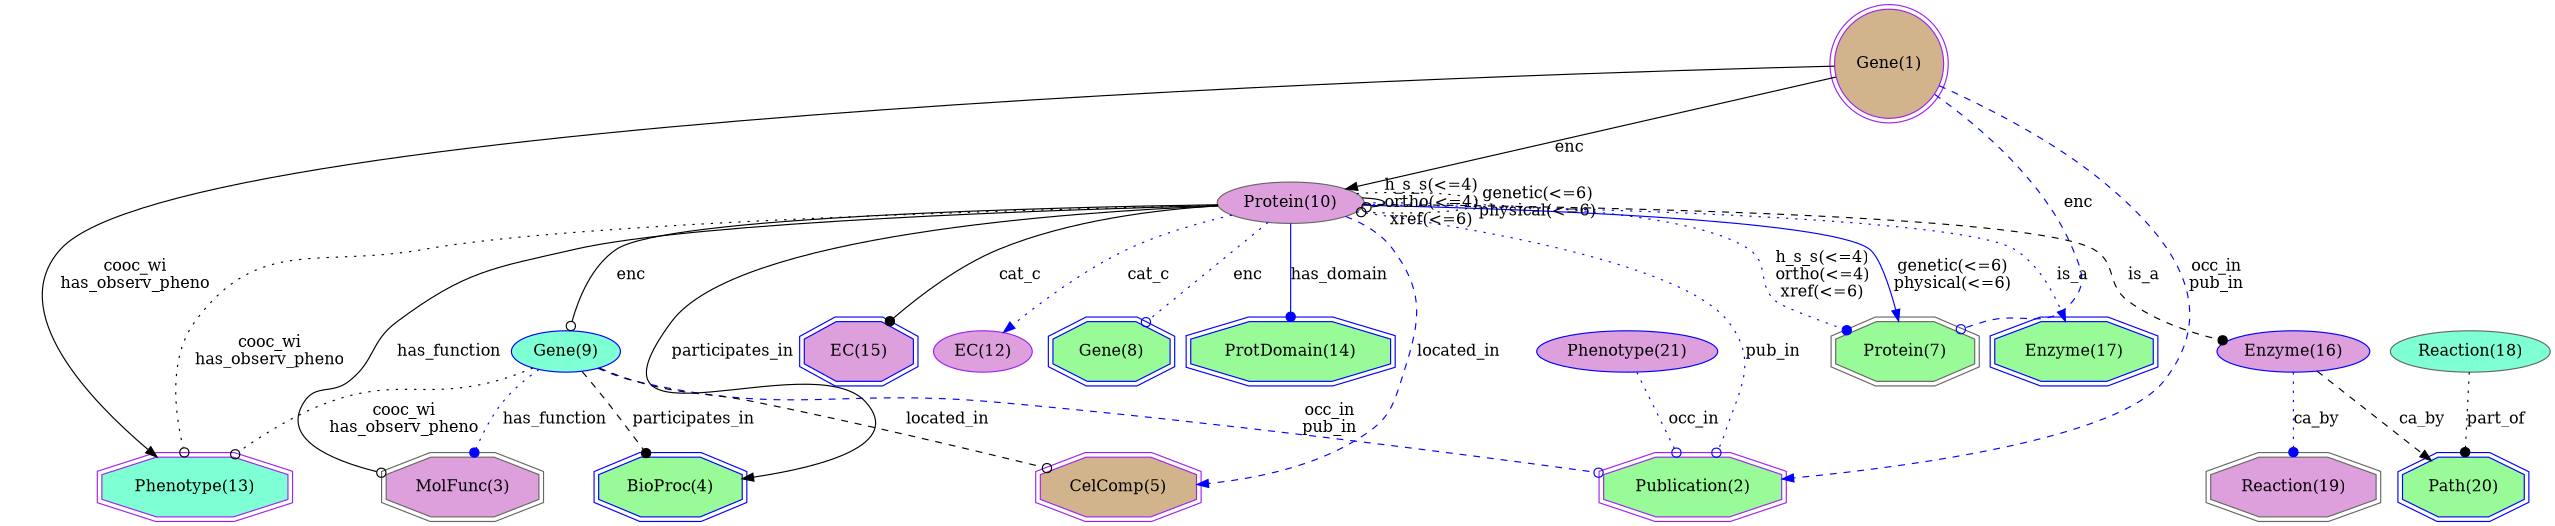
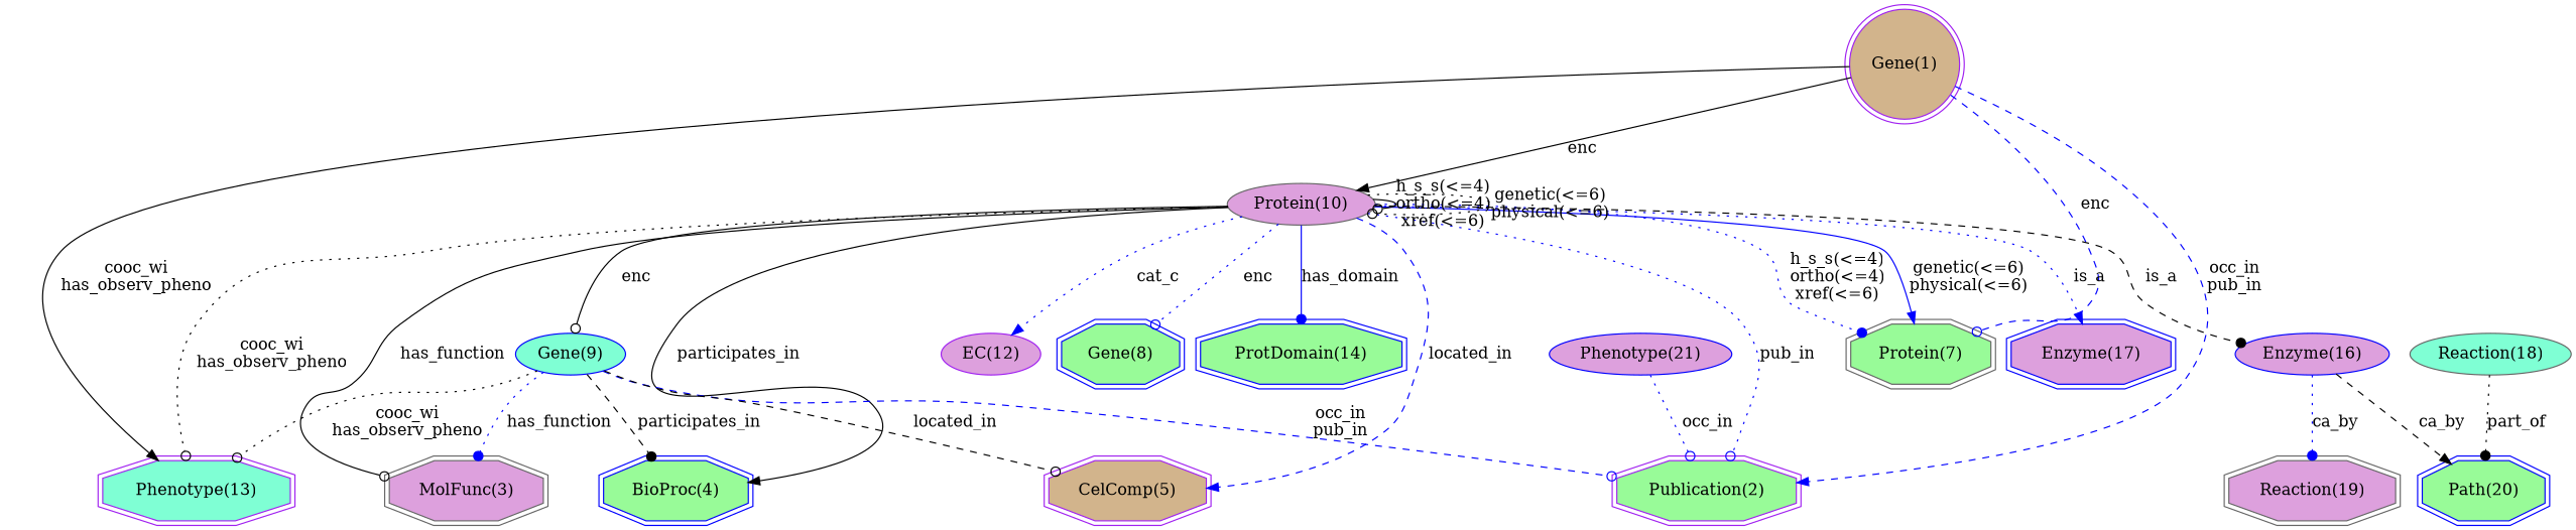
  digraph {
    rankdir=TB
    node [color=blue fillcolor=plum shape=doubleoctagon style=filled]
    edge [arrowhead=odot color=black style=dotted]
-   "Enzyme(17)" [fillcolor=palegreen height=0.61111 width=1.7526]
+   "Enzyme(17)" [height=0.61111 width=1.7526]
    "Gene(8)" [fillcolor=palegreen height=0.61111 width=1.3031]
    "ProtDomain(14)" [fillcolor=palegreen height=0.61111 width=2.1825]
    "Gene(1)" [color=purple fillcolor=tan height=1.2124 shape=doublecircle width=1.2124]
    "Phenotype(13)" [color=purple fillcolor=aquamarine height=0.61111 width=1.9871]
    "Protein(7)" [color=gray40 fillcolor=palegreen height=0.61111 width=1.4986]
    "Publication(2)" [color=purple fillcolor=palegreen height=0.61111 width=1.948]
    "Protein(10)" [color=gray40 height=0.5 width=1.4082 shape=""]
-   "EC(15)" [height=0.61111 width=1.2054]
    "MolFunc(3)" [color=gray40 height=0.61111 width=1.7331]
    "CelComp(5)" [color=purple fillcolor=tan height=0.61111 width=1.7721]
    "BioProc(4)" [fillcolor=palegreen height=0.61111 width=1.6158]
    "EC(12)" [color=purple height=0.5 width=1.011 shape=""]
    "Gene(9)" [fillcolor=aquamarine height=0.5 width=1.1013 shape=""]
    "Enzyme(16)" [height=0.5 width=1.5165 shape=""]
    "Path(20)" [fillcolor=palegreen height=0.61111 width=1.3422]
    "Reaction(19)" [color=gray40 height=0.61111 width=1.8112]
    "Reaction(18)" [color=gray40 fillcolor=aquamarine height=0.5 width=1.5707 shape=""]
    "Phenotype(21)" [height=0.5 width=1.7332 shape=""]
    "Gene(1)" -> "Phenotype(13)" [arrowhead=normal label="cooc_wi\nhas_observ_pheno" style=solid]
    "Gene(1)" -> "Protein(7)" [color=blue label=enc style=dashed]
    "Gene(1)" -> "Publication(2)" [arrowhead=normal color=blue label="occ_in\npub_in" style=dashed]
    "Gene(1)" -> "Protein(10)" [arrowhead=normal label=enc style=solid]
    "Protein(10)" -> "Enzyme(17)" [arrowhead=normal color=blue label=is_a]
    "Protein(10)" -> "Gene(8)" [color=blue label=enc]
    "Protein(10)" -> "ProtDomain(14)" [arrowhead=dot color=blue label=has_domain style=solid]
    "Protein(10)" -> "Phenotype(13)" [label="cooc_wi\nhas_observ_pheno"]
    "Protein(10)" -> "Protein(7)" [arrowhead=dot color=blue label="h_s_s(<=4)\northo(<=4)\nxref(<=6)"]
    "Protein(10)" -> "Protein(7)" [arrowhead=normal color=blue label="genetic(<=6)\nphysical(<=6)" style=solid]
    "Protein(10)" -> "Publication(2)" [color=blue label=pub_in]
    "Protein(10)" -> "Protein(10)" [label="h_s_s(<=4)\northo(<=4)\nxref(<=6)" style=solid]
    "Protein(10)" -> "Protein(10)" [label="genetic(<=6)\nphysical(<=6)"]
-   "Protein(10)" -> "EC(15)" [arrowhead=dot label=cat_c style=solid]
    "Protein(10)" -> "MolFunc(3)" [label=has_function style=solid]
    "Protein(10)" -> "CelComp(5)" [arrowhead=normal color=blue label=located_in style=dashed]
    "Protein(10)" -> "BioProc(4)" [arrowhead=normal label=participates_in style=solid]
    "Protein(10)" -> "EC(12)" [arrowhead=normal color=blue label=cat_c]
    "Protein(10)" -> "Gene(9)" [label=enc style=solid]
    "Protein(10)" -> "Enzyme(16)" [arrowhead=dot label=is_a style=dashed]
    "Gene(9)" -> "Phenotype(13)" [label="cooc_wi\nhas_observ_pheno"]
    "Gene(9)" -> "Publication(2)" [color=blue label="occ_in\npub_in" style=dashed]
    "Gene(9)" -> "MolFunc(3)" [arrowhead=dot color=blue label=has_function]
    "Gene(9)" -> "CelComp(5)" [label=located_in style=dashed]
    "Gene(9)" -> "BioProc(4)" [arrowhead=dot label=participates_in style=dashed]
    "Enzyme(16)" -> "Path(20)" [arrowhead=normal label=ca_by style=dashed]
    "Enzyme(16)" -> "Reaction(19)" [arrowhead=dot color=blue label=ca_by]
    "Reaction(18)" -> "Path(20)" [arrowhead=dot label=part_of]
    "Phenotype(21)" -> "Publication(2)" [color=blue label=occ_in]
  }
